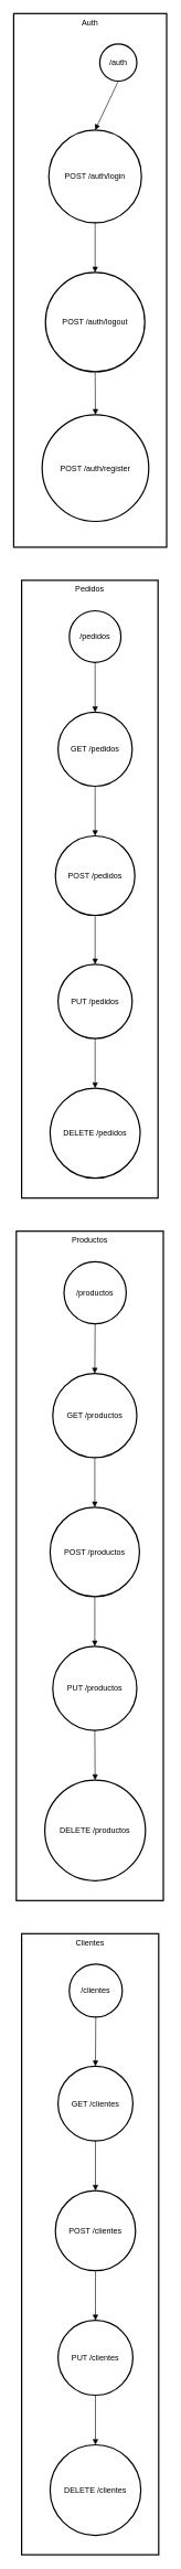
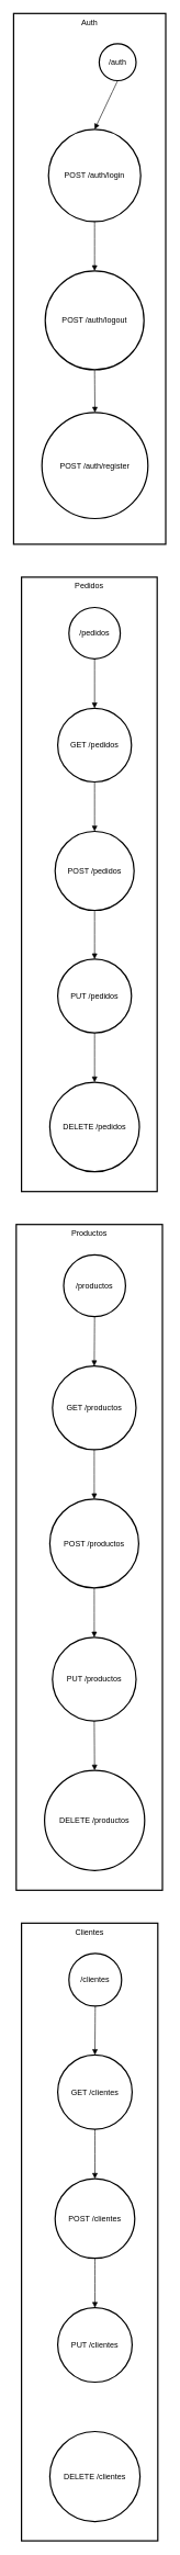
  <mxCell id="0" />
  <mxCell id="1" parent="0" />
  <mxCell id="2" value="Auth" style="whiteSpace=wrap;strokeWidth=2;verticalAlign=top;" vertex="1" parent="1"><mxGeometry x="20" y="20" width="231" height="806" as="geometry" /></mxCell>
  <mxCell id="3" value="/auth" style="ellipse;aspect=fixed;strokeWidth=2;whiteSpace=wrap;" vertex="1" parent="2"><mxGeometry x="130" y="46" width="56" height="56" as="geometry" /></mxCell>
  <mxCell id="4" value="POST /auth/login" style="ellipse;aspect=fixed;strokeWidth=2;whiteSpace=wrap;" vertex="1" parent="2"><mxGeometry x="53" y="176" width="140" height="140" as="geometry" /></mxCell>
  <mxCell id="5" value="POST /auth/logout" style="ellipse;aspect=fixed;strokeWidth=2;whiteSpace=wrap;" vertex="1" parent="2"><mxGeometry x="48" y="391" width="150" height="150" as="geometry" /></mxCell>
  <mxCell id="6" value="POST /auth/register" style="ellipse;aspect=fixed;strokeWidth=2;whiteSpace=wrap;" vertex="1" parent="2"><mxGeometry x="43" y="606" width="161" height="161" as="geometry" /></mxCell>
  <mxCell id="7" value="" style="curved=1;startArrow=none;endArrow=block;exitX=0.5;exitY=0.98;entryX=0.5;entryY=0;" edge="1" parent="2" source="3" target="4"><mxGeometry relative="1" as="geometry"><Array as="points" /></mxGeometry></mxCell>
  <mxCell id="8" value="" style="curved=1;startArrow=none;endArrow=block;exitX=0.5;exitY=1;entryX=0.5;entryY=0;" edge="1" parent="2" source="4" target="5"><mxGeometry relative="1" as="geometry"><Array as="points" /></mxGeometry></mxCell>
  <mxCell id="9" value="" style="curved=1;startArrow=none;endArrow=block;exitX=0.5;exitY=1;entryX=0.5;entryY=0;" edge="1" parent="2" source="5" target="6"><mxGeometry relative="1" as="geometry"><Array as="points" /></mxGeometry></mxCell>
  <mxCell id="10" value="Pedidos" style="whiteSpace=wrap;strokeWidth=2;verticalAlign=top;" vertex="1" parent="1"><mxGeometry x="32" y="876" width="206" height="933" as="geometry" /></mxCell>
  <mxCell id="11" value="/pedidos" style="ellipse;aspect=fixed;strokeWidth=2;whiteSpace=wrap;" vertex="1" parent="10"><mxGeometry x="72" y="46" width="78" height="78" as="geometry" /></mxCell>
  <mxCell id="12" value="GET /pedidos" style="ellipse;aspect=fixed;strokeWidth=2;whiteSpace=wrap;" vertex="1" parent="10"><mxGeometry x="55" y="199" width="112" height="112" as="geometry" /></mxCell>
  <mxCell id="13" value="POST /pedidos" style="ellipse;aspect=fixed;strokeWidth=2;whiteSpace=wrap;" vertex="1" parent="10"><mxGeometry x="51" y="386" width="120" height="120" as="geometry" /></mxCell>
  <mxCell id="14" value="PUT /pedidos" style="ellipse;aspect=fixed;strokeWidth=2;whiteSpace=wrap;" vertex="1" parent="10"><mxGeometry x="55" y="580" width="112" height="112" as="geometry" /></mxCell>
  <mxCell id="15" value="DELETE /pedidos" style="ellipse;aspect=fixed;strokeWidth=2;whiteSpace=wrap;" vertex="1" parent="10"><mxGeometry x="43" y="767" width="136" height="136" as="geometry" /></mxCell>
  <mxCell id="16" value="" style="curved=1;startArrow=none;endArrow=block;exitX=0.5;exitY=1;entryX=0.5;entryY=0;" edge="1" parent="10" source="11" target="12"><mxGeometry relative="1" as="geometry"><Array as="points" /></mxGeometry></mxCell>
  <mxCell id="17" value="" style="curved=1;startArrow=none;endArrow=block;exitX=0.5;exitY=1;entryX=0.5;entryY=0;" edge="1" parent="10" source="12" target="13"><mxGeometry relative="1" as="geometry"><Array as="points" /></mxGeometry></mxCell>
  <mxCell id="18" value="" style="curved=1;startArrow=none;endArrow=block;exitX=0.5;exitY=1;entryX=0.5;entryY=0;" edge="1" parent="10" source="13" target="14"><mxGeometry relative="1" as="geometry"><Array as="points" /></mxGeometry></mxCell>
  <mxCell id="19" value="" style="curved=1;startArrow=none;endArrow=block;exitX=0.5;exitY=1;entryX=0.5;entryY=0;" edge="1" parent="10" source="14" target="15"><mxGeometry relative="1" as="geometry"><Array as="points" /></mxGeometry></mxCell>
  <mxCell id="20" value="Productos" style="whiteSpace=wrap;strokeWidth=2;verticalAlign=top;" vertex="1" parent="1"><mxGeometry x="24" y="1859" width="222" height="1011" as="geometry" /></mxCell>
  <mxCell id="21" value="/productos" style="ellipse;aspect=fixed;strokeWidth=2;whiteSpace=wrap;" vertex="1" parent="20"><mxGeometry x="72" y="46" width="94" height="94" as="geometry" /></mxCell>
  <mxCell id="22" value="GET /productos" style="ellipse;aspect=fixed;strokeWidth=2;whiteSpace=wrap;" vertex="1" parent="20"><mxGeometry x="55" y="215" width="127" height="127" as="geometry" /></mxCell>
  <mxCell id="23" value="POST /productos" style="ellipse;aspect=fixed;strokeWidth=2;whiteSpace=wrap;" vertex="1" parent="20"><mxGeometry x="51" y="417" width="135" height="135" as="geometry" /></mxCell>
  <mxCell id="24" value="PUT /productos" style="ellipse;aspect=fixed;strokeWidth=2;whiteSpace=wrap;" vertex="1" parent="20"><mxGeometry x="55" y="627" width="127" height="127" as="geometry" /></mxCell>
  <mxCell id="25" value="DELETE /productos" style="ellipse;aspect=fixed;strokeWidth=2;whiteSpace=wrap;" vertex="1" parent="20"><mxGeometry x="43" y="829" width="152" height="152" as="geometry" /></mxCell>
  <mxCell id="26" value="" style="curved=1;startArrow=none;endArrow=block;exitX=0.5;exitY=1;entryX=0.5;entryY=0;" edge="1" parent="20" source="21" target="22"><mxGeometry relative="1" as="geometry"><Array as="points" /></mxGeometry></mxCell>
  <mxCell id="27" value="" style="curved=1;startArrow=none;endArrow=block;exitX=0.5;exitY=1;entryX=0.5;entryY=0;" edge="1" parent="20" source="22" target="23"><mxGeometry relative="1" as="geometry"><Array as="points" /></mxGeometry></mxCell>
  <mxCell id="28" value="" style="curved=1;startArrow=none;endArrow=block;exitX=0.5;exitY=1;entryX=0.5;entryY=0;" edge="1" parent="20" source="23" target="24"><mxGeometry relative="1" as="geometry"><Array as="points" /></mxGeometry></mxCell>
  <mxCell id="29" value="" style="curved=1;startArrow=none;endArrow=block;exitX=0.5;exitY=1;entryX=0.5;entryY=0;" edge="1" parent="20" source="24" target="25"><mxGeometry relative="1" as="geometry"><Array as="points" /></mxGeometry></mxCell>
  <mxCell id="30" value="Clientes" style="whiteSpace=wrap;strokeWidth=2;verticalAlign=top;" vertex="1" parent="1"><mxGeometry x="32" y="2920" width="207" height="938" as="geometry" /></mxCell>
  <mxCell id="31" value="/clientes" style="ellipse;aspect=fixed;strokeWidth=2;whiteSpace=wrap;" vertex="1" parent="30"><mxGeometry x="72" y="46" width="80" height="80" as="geometry" /></mxCell>
  <mxCell id="32" value="GET /clientes" style="ellipse;aspect=fixed;strokeWidth=2;whiteSpace=wrap;" vertex="1" parent="30"><mxGeometry x="55" y="200" width="113" height="113" as="geometry" /></mxCell>
  <mxCell id="33" value="POST /clientes" style="ellipse;aspect=fixed;strokeWidth=2;whiteSpace=wrap;" vertex="1" parent="30"><mxGeometry x="51" y="388" width="121" height="121" as="geometry" /></mxCell>
  <mxCell id="34" value="PUT /clientes" style="ellipse;aspect=fixed;strokeWidth=2;whiteSpace=wrap;" vertex="1" parent="30"><mxGeometry x="55" y="584" width="113" height="113" as="geometry" /></mxCell>
  <mxCell id="35" value="DELETE /clientes" style="ellipse;aspect=fixed;strokeWidth=2;whiteSpace=wrap;" vertex="1" parent="30"><mxGeometry x="43" y="772" width="137" height="137" as="geometry" /></mxCell>
  <mxCell id="36" value="" style="curved=1;startArrow=none;endArrow=block;exitX=0.5;exitY=0.99;entryX=0.5;entryY=0;" edge="1" parent="30" source="31" target="32"><mxGeometry relative="1" as="geometry"><Array as="points" /></mxGeometry></mxCell>
  <mxCell id="37" value="" style="curved=1;startArrow=none;endArrow=block;exitX=0.5;exitY=1;entryX=0.5;entryY=0;" edge="1" parent="30" source="32" target="33"><mxGeometry relative="1" as="geometry"><Array as="points" /></mxGeometry></mxCell>
  <mxCell id="38" value="" style="curved=1;startArrow=none;endArrow=block;exitX=0.5;exitY=1;entryX=0.5;entryY=0;" edge="1" parent="30" source="33" target="34"><mxGeometry relative="1" as="geometry"><Array as="points" /></mxGeometry></mxCell>
- <mxCell id="39" value="" style="curved=1;startArrow=none;endArrow=block;exitX=0.5;exitY=1;entryX=0.5;entryY=0;" edge="1" parent="30" source="34" target="35"><mxGeometry relative="1" as="geometry"><Array as="points" /></mxGeometry></mxCell>
